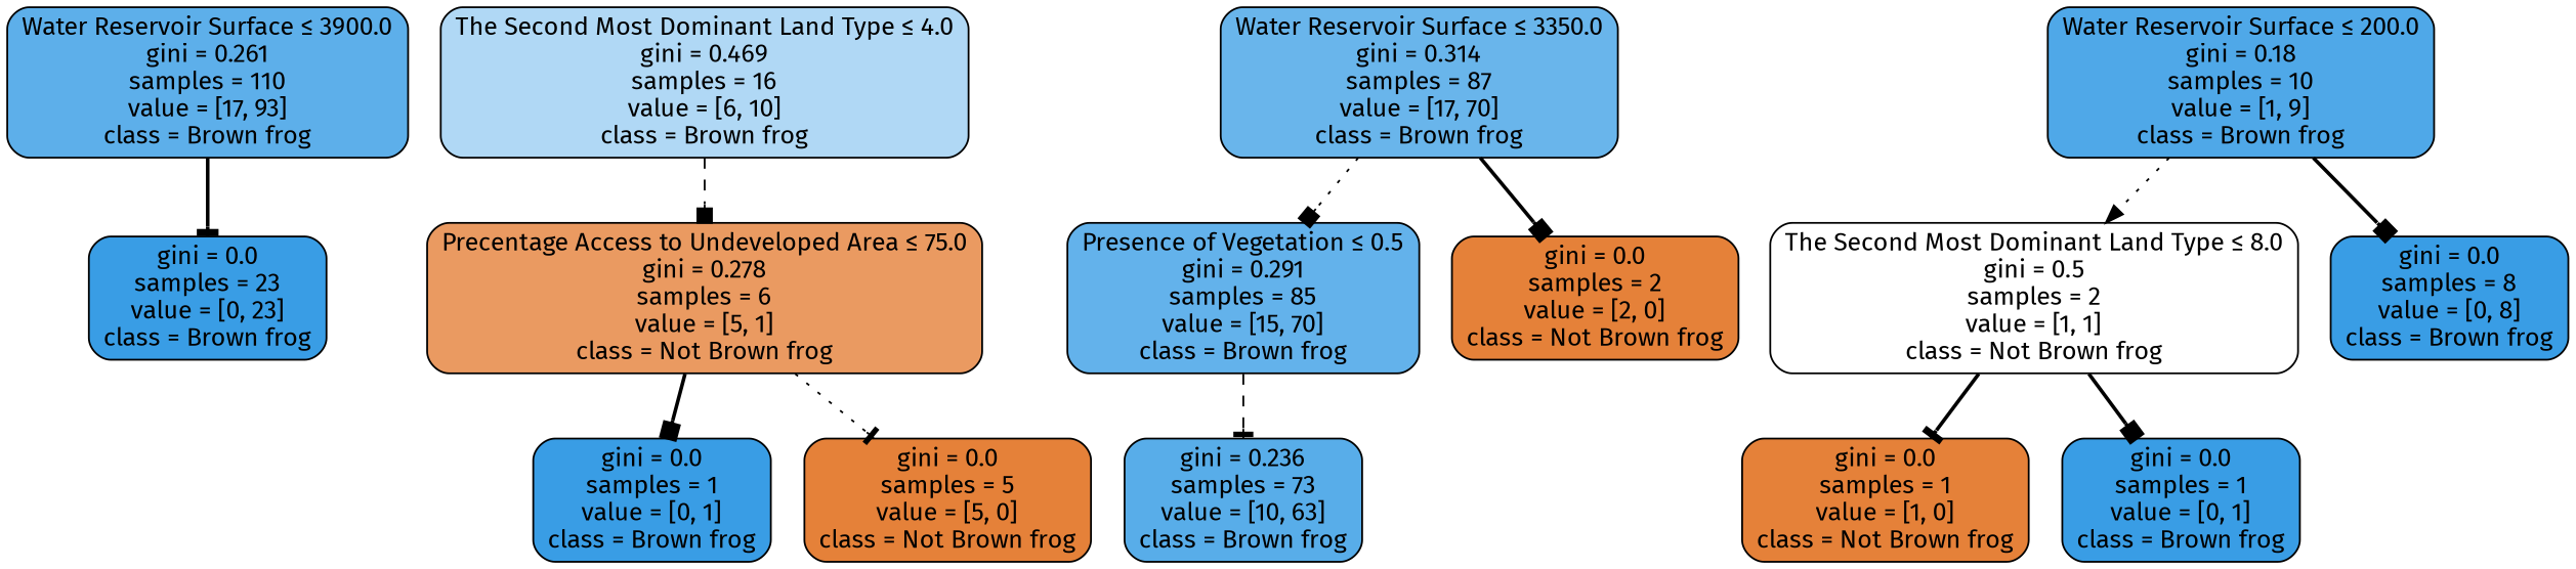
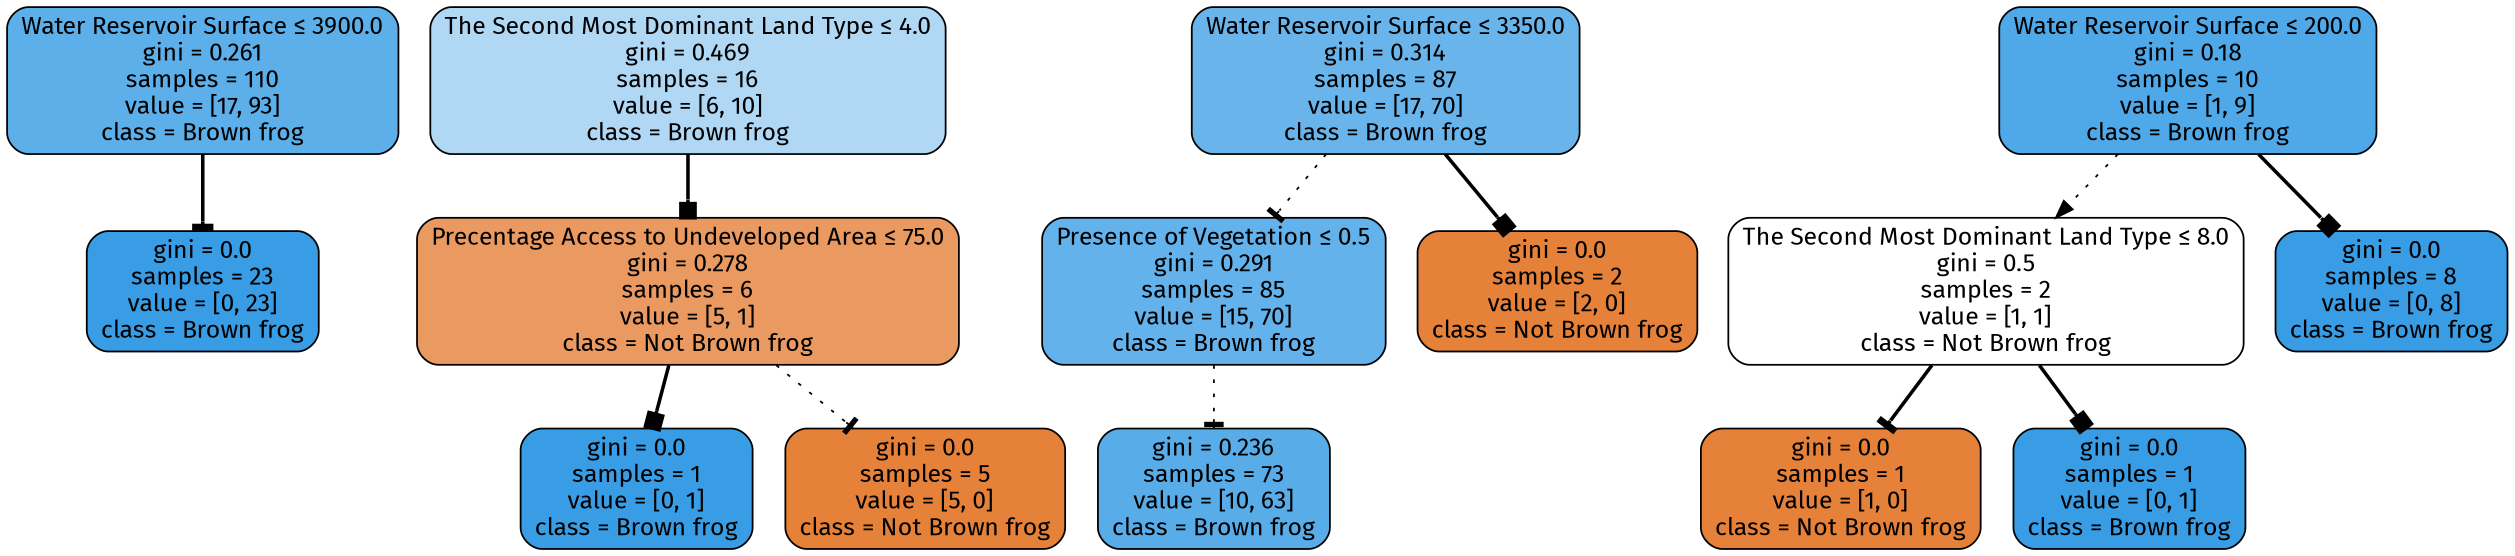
  digraph {
    fontname="Fira Sans"
    node [color=black fillcolor="#399de5" fontname="Fira Sans" shape=box style="filled, rounded"]
    edge [arrowhead=box fontname="Fira Sans" style=bold]
    n1 [fillcolor="#5dafea" label=<Water Reservoir Surface &le; 3900.0<br/>gini = 0.261<br/>samples = 110<br/>value = [17, 93]<br/>class = Brown frog>]
    n2 [label=<gini = 0.0<br/>samples = 23<br/>value = [0, 23]<br/>class = Brown frog>]
    n3 [fillcolor="#b0d8f5" label=<The Second Most Dominant Land Type &le; 4.0<br/>gini = 0.469<br/>samples = 16<br/>value = [6, 10]<br/>class = Brown frog>]
    n4 [fillcolor="#ea9a61" label=<Precentage Access to Undeveloped Area &le; 75.0<br/>gini = 0.278<br/>samples = 6<br/>value = [5, 1]<br/>class = Not Brown frog>]
    n5 [fillcolor="#69b5eb" label=<Water Reservoir Surface &le; 3350.0<br/>gini = 0.314<br/>samples = 87<br/>value = [17, 70]<br/>class = Brown frog>]
    n6 [fillcolor="#63b2eb" label=<Presence of Vegetation &le; 0.5<br/>gini = 0.291<br/>samples = 85<br/>value = [15, 70]<br/>class = Brown frog>]
    n7 [fillcolor="#e58139" label=<gini = 0.0<br/>samples = 2<br/>value = [2, 0]<br/>class = Not Brown frog>]
    n8 [fillcolor="#58ade9" label=<gini = 0.236<br/>samples = 73<br/>value = [10, 63]<br/>class = Brown frog>]
    n9 [label=<gini = 0.0<br/>samples = 1<br/>value = [0, 1]<br/>class = Brown frog>]
    n10 [fillcolor="#e58139" label=<gini = 0.0<br/>samples = 5<br/>value = [5, 0]<br/>class = Not Brown frog>]
    n11 [fillcolor="#4fa8e8" label=<Water Reservoir Surface &le; 200.0<br/>gini = 0.18<br/>samples = 10<br/>value = [1, 9]<br/>class = Brown frog>]
    n12 [fillcolor="#ffffff" label=<The Second Most Dominant Land Type &le; 8.0<br/>gini = 0.5<br/>samples = 2<br/>value = [1, 1]<br/>class = Not Brown frog>]
    n13 [label=<gini = 0.0<br/>samples = 8<br/>value = [0, 8]<br/>class = Brown frog>]
    n14 [fillcolor="#e58139" label=<gini = 0.0<br/>samples = 1<br/>value = [1, 0]<br/>class = Not Brown frog>]
    n15 [label=<gini = 0.0<br/>samples = 1<br/>value = [0, 1]<br/>class = Brown frog>]
    n1 -> n2 [arrowhead=tee]
-   n3 -> n4 [style=dashed]
+   n3 -> n4
    n4 -> n9
    n4 -> n10 [arrowhead=tee style=dotted]
-   n5 -> n6 [style=dotted]
+   n5 -> n6 [arrowhead=tee style=dotted]
    n5 -> n7
-   n6 -> n8 [arrowhead=tee style=dashed]
+   n6 -> n8 [arrowhead=tee style=dotted]
    n11 -> n12 [arrowhead=normal style=dotted]
    n11 -> n13
    n12 -> n14 [arrowhead=tee]
    n12 -> n15
  }
